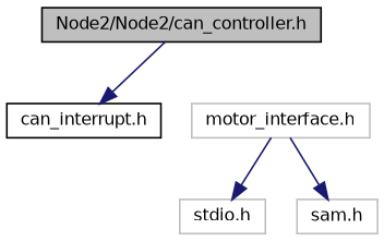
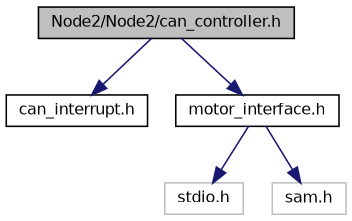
  digraph {
    node [color=black fillcolor=white fontname=Helvetica fontsize=10 shape=record style=filled]
    edge [color=midnightblue fontname=Helvetica fontsize=10 labelfontname=Helvetica labelfontsize=10 style=solid]
    n1 [fillcolor=grey75 fontcolor=black height=0.2 label="Node2/Node2/can_controller.h" width=0.4]
    n2 [height=0.2 label="can_interrupt.h" width=0.4]
-   n3 [color=grey75 height=0.2 label="motor_interface.h" width=0.4]
+   n3 [height=0.2 label="motor_interface.h" width=0.4]
    n4 [color=grey75 height=0.2 label="stdio.h" width=0.4]
    n5 [color=grey75 height=0.2 label="sam.h" width=0.4]
    n1 -> n2
+   n1 -> n3
    n3 -> n4
    n3 -> n5
  }
